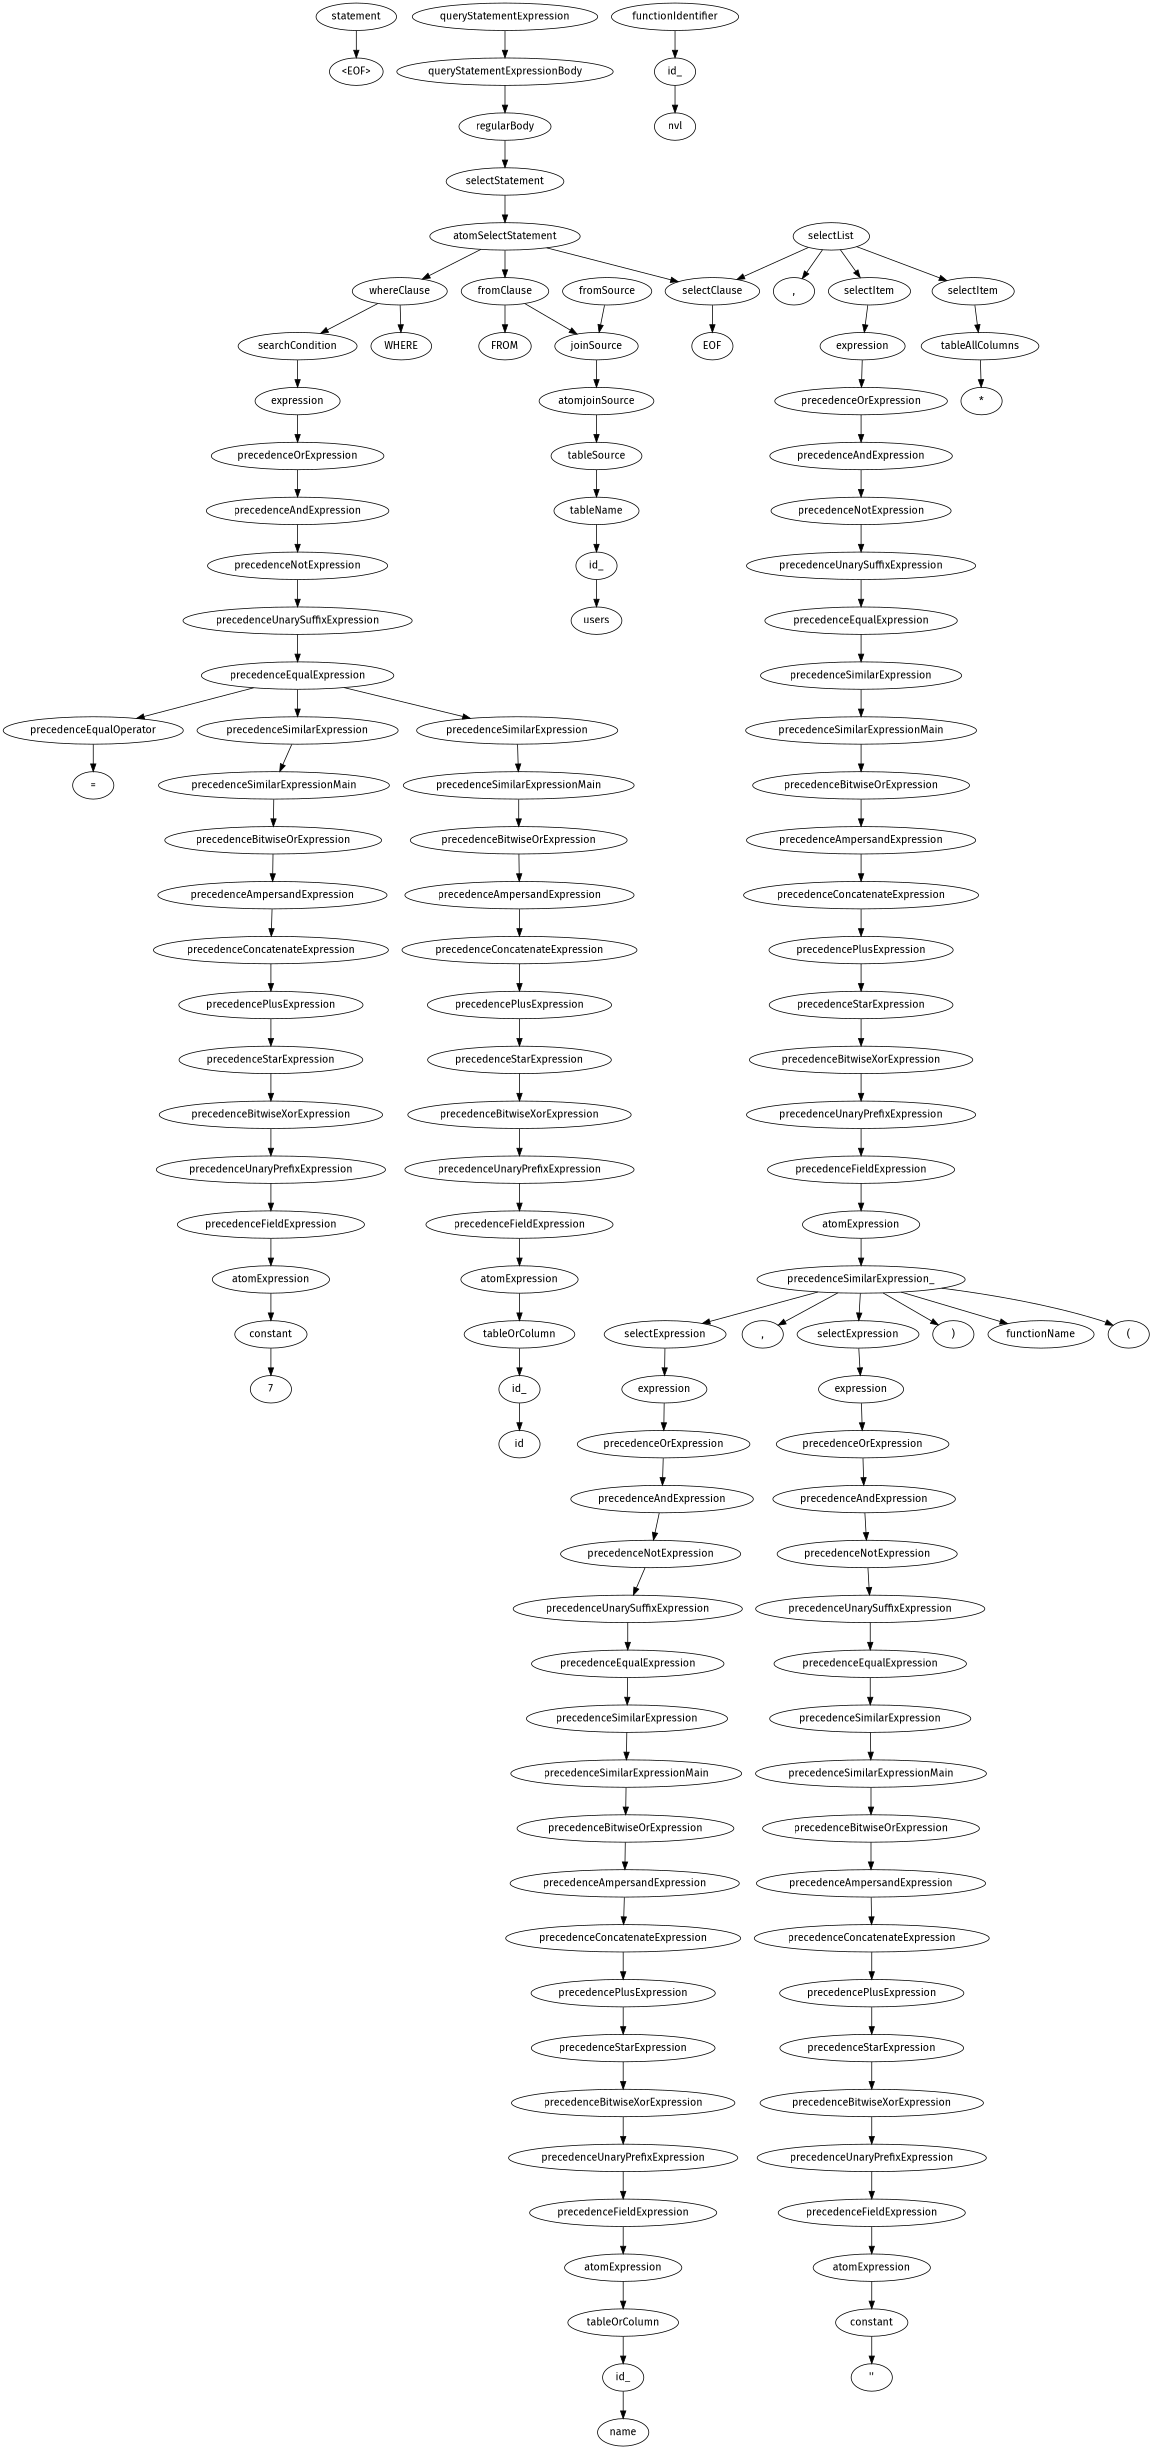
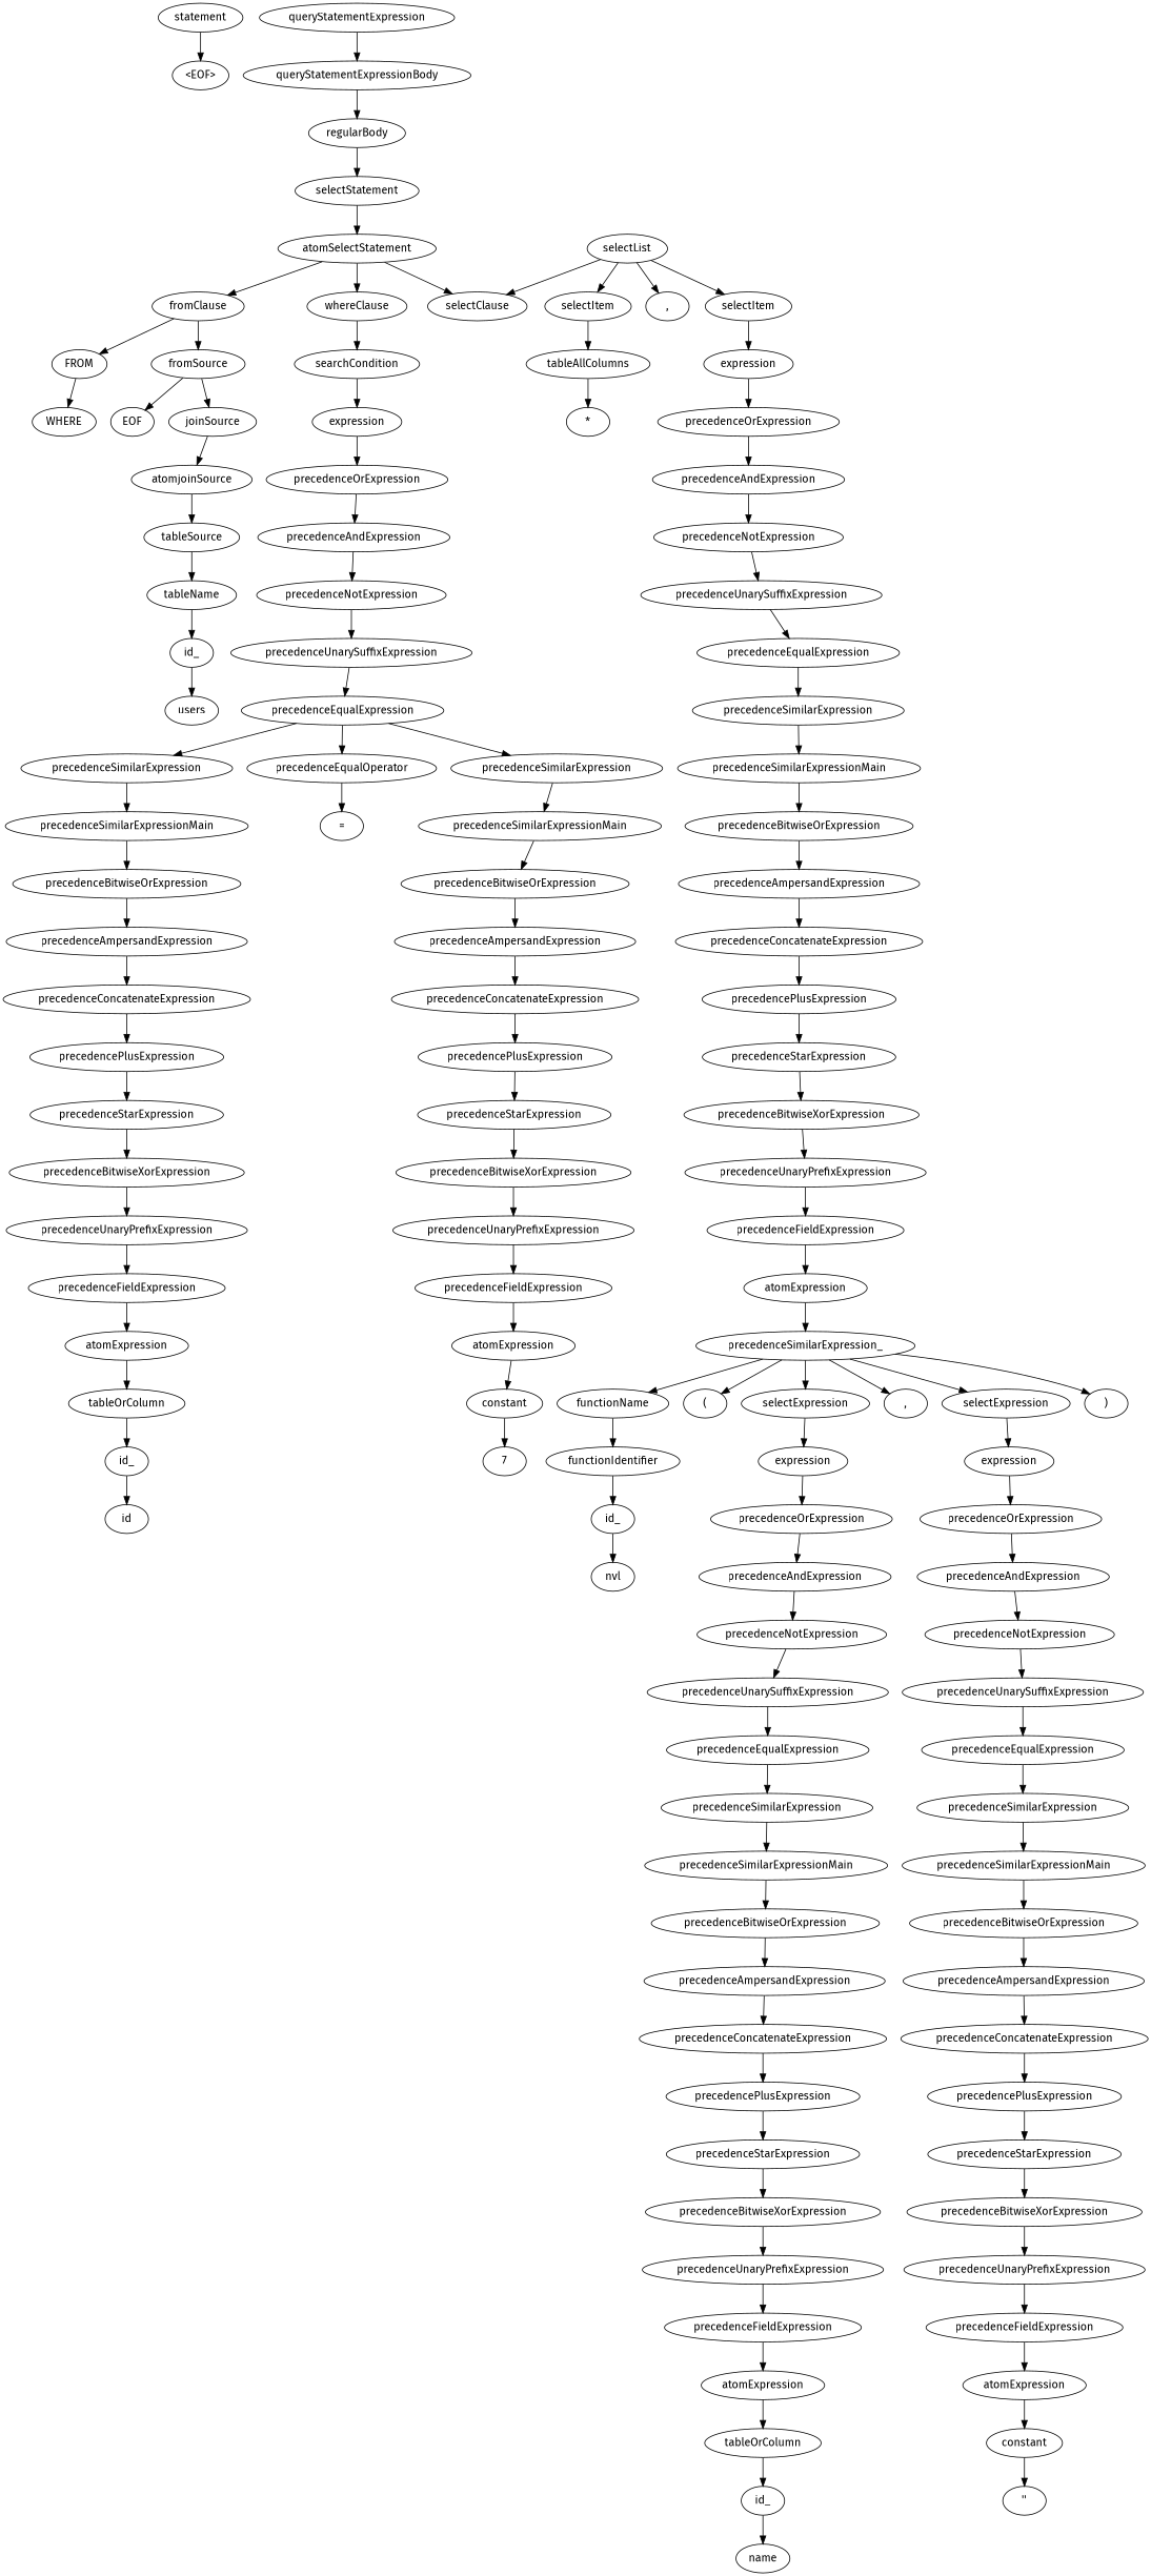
  digraph {
    fontname="Fira Sans"
    node [fontname="Fira Sans"]
    edge [fontname="Fira Sans"]
    n1 [label=statement]
    n2 [label="<EOF>"]
    n3 [label=queryStatementExpression]
    n4 [label=queryStatementExpressionBody]
    n5 [label=regularBody]
    n6 [label=selectStatement]
    n7 [label=atomSelectStatement]
    n8 [label=selectClause]
    n9 [label=fromClause]
    n10 [label=whereClause]
    n11 [label=EOF]
    n12 [label=FROM]
    n13 [label=fromSource]
    n14 [label=WHERE]
    n15 [label=searchCondition]
    n16 [label=selectList]
    n17 [label=selectItem]
    n18 [label=","]
    n19 [label=selectItem]
    n20 [label=tableAllColumns]
    n21 [label=expression]
    n22 [label="*"]
    n23 [label=precedenceOrExpression]
    n24 [label=precedenceAndExpression]
    n25 [label=precedenceNotExpression]
    n26 [label=precedenceUnarySuffixExpression]
    n27 [label=precedenceEqualExpression]
    n28 [label=precedenceSimilarExpression]
    n29 [label=precedenceSimilarExpressionMain]
    n30 [label=precedenceBitwiseOrExpression]
    n31 [label=precedenceAmpersandExpression]
    n32 [label=precedenceConcatenateExpression]
    n33 [label=precedencePlusExpression]
    n34 [label=precedenceStarExpression]
    n35 [label=precedenceBitwiseXorExpression]
    n36 [label=precedenceUnaryPrefixExpression]
    n37 [label=precedenceFieldExpression]
    n38 [label=atomExpression]
    n39 [label=precedenceSimilarExpression_]
    n40 [label=functionName]
    n41 [label="("]
    n42 [label=selectExpression]
    n43 [label=","]
    n44 [label=selectExpression]
    n45 [label=")"]
    n46 [label=functionIdentifier]
    n47 [label=expression]
    n48 [label=expression]
    n49 [label=id_]
    n50 [label=nvl]
    n51 [label=precedenceOrExpression]
    n52 [label=precedenceAndExpression]
    n53 [label=precedenceNotExpression]
    n54 [label=precedenceUnarySuffixExpression]
    n55 [label=precedenceEqualExpression]
    n56 [label=precedenceSimilarExpression]
    n57 [label=precedenceSimilarExpressionMain]
    n58 [label=precedenceBitwiseOrExpression]
    n59 [label=precedenceAmpersandExpression]
    n60 [label=precedenceConcatenateExpression]
    n61 [label=precedencePlusExpression]
    n62 [label=precedenceStarExpression]
    n63 [label=precedenceBitwiseXorExpression]
    n64 [label=precedenceUnaryPrefixExpression]
    n65 [label=precedenceFieldExpression]
    n66 [label=atomExpression]
    n67 [label=tableOrColumn]
    n68 [label=id_]
    n69 [label=name]
    n70 [label=precedenceOrExpression]
    n71 [label=precedenceAndExpression]
    n72 [label=precedenceNotExpression]
    n73 [label=precedenceUnarySuffixExpression]
    n74 [label=precedenceEqualExpression]
    n75 [label=precedenceSimilarExpression]
    n76 [label=precedenceSimilarExpressionMain]
    n77 [label=precedenceBitwiseOrExpression]
    n78 [label=precedenceAmpersandExpression]
    n79 [label=precedenceConcatenateExpression]
    n80 [label=precedencePlusExpression]
    n81 [label=precedenceStarExpression]
    n82 [label=precedenceBitwiseXorExpression]
    n83 [label=precedenceUnaryPrefixExpression]
    n84 [label=precedenceFieldExpression]
    n85 [label=atomExpression]
    n86 [label=constant]
    n87 [label="''"]
    n88 [label=joinSource]
    n89 [label=atomjoinSource]
    n90 [label=tableSource]
    n91 [label=tableName]
    n92 [label=id_]
    n93 [label=users]
    n94 [label=expression]
    n95 [label=precedenceOrExpression]
    n96 [label=precedenceAndExpression]
    n97 [label=precedenceNotExpression]
    n98 [label=precedenceUnarySuffixExpression]
    n99 [label=precedenceEqualExpression]
    n100 [label=precedenceSimilarExpression]
    n101 [label=precedenceEqualOperator]
    n102 [label=precedenceSimilarExpression]
    n103 [label=precedenceSimilarExpressionMain]
    n104 [label="="]
    n105 [label=precedenceSimilarExpressionMain]
    n106 [label=precedenceBitwiseOrExpression]
    n107 [label=precedenceAmpersandExpression]
    n108 [label=precedenceConcatenateExpression]
    n109 [label=precedencePlusExpression]
    n110 [label=precedenceStarExpression]
    n111 [label=precedenceBitwiseXorExpression]
    n112 [label=precedenceUnaryPrefixExpression]
    n113 [label=precedenceFieldExpression]
    n114 [label=atomExpression]
    n115 [label=tableOrColumn]
    n116 [label=id_]
    n117 [label=id]
    n118 [label=precedenceBitwiseOrExpression]
    n119 [label=precedenceAmpersandExpression]
    n120 [label=precedenceConcatenateExpression]
    n121 [label=precedencePlusExpression]
    n122 [label=precedenceStarExpression]
    n123 [label=precedenceBitwiseXorExpression]
    n124 [label=precedenceUnaryPrefixExpression]
    n125 [label=precedenceFieldExpression]
    n126 [label=atomExpression]
    n127 [label=constant]
    n128 [label=7]
    n1 -> n2
    n3 -> n4
    n4 -> n5
    n5 -> n6
    n6 -> n7
    n7 -> n8
    n7 -> n9
    n7 -> n10
-   n8 -> n11
+   n13 -> n11
    n9 -> n12
-   n9 -> n88
-   n10 -> n14
+   n9 -> n13
+   n12 -> n14
    n10 -> n15
    n13 -> n88
    n15 -> n94
    n16 -> n8
    n16 -> n17
    n16 -> n18
    n16 -> n19
    n17 -> n20
    n19 -> n21
    n20 -> n22
    n21 -> n23
    n23 -> n24
    n24 -> n25
    n25 -> n26
    n26 -> n27
    n27 -> n28
    n28 -> n29
    n29 -> n30
    n30 -> n31
    n31 -> n32
    n32 -> n33
    n33 -> n34
    n34 -> n35
    n35 -> n36
    n36 -> n37
    n37 -> n38
    n38 -> n39
    n39 -> n40
    n39 -> n41
    n39 -> n42
    n39 -> n43
    n39 -> n44
    n39 -> n45
+   n40 -> n46
    n42 -> n47
    n44 -> n48
    n46 -> n49
    n47 -> n51
    n48 -> n70
    n49 -> n50
    n51 -> n52
    n52 -> n53
    n53 -> n54
    n54 -> n55
    n55 -> n56
    n56 -> n57
    n57 -> n58
    n58 -> n59
    n59 -> n60
    n60 -> n61
    n61 -> n62
    n62 -> n63
    n63 -> n64
    n64 -> n65
    n65 -> n66
    n66 -> n67
    n67 -> n68
    n68 -> n69
    n70 -> n71
    n71 -> n72
    n72 -> n73
    n73 -> n74
    n74 -> n75
    n75 -> n76
    n76 -> n77
    n77 -> n78
    n78 -> n79
    n79 -> n80
    n80 -> n81
    n81 -> n82
    n82 -> n83
    n83 -> n84
    n84 -> n85
    n85 -> n86
    n86 -> n87
    n88 -> n89
    n89 -> n90
    n90 -> n91
    n91 -> n92
    n92 -> n93
    n94 -> n95
    n95 -> n96
    n96 -> n97
    n97 -> n98
    n98 -> n99
    n99 -> n100
    n99 -> n101
    n99 -> n102
    n100 -> n103
    n101 -> n104
    n102 -> n105
    n103 -> n106
    n105 -> n118
    n106 -> n107
    n107 -> n108
    n108 -> n109
    n109 -> n110
    n110 -> n111
    n111 -> n112
    n112 -> n113
    n113 -> n114
    n114 -> n115
    n115 -> n116
    n116 -> n117
    n118 -> n119
    n119 -> n120
    n120 -> n121
    n121 -> n122
    n122 -> n123
    n123 -> n124
    n124 -> n125
    n125 -> n126
    n126 -> n127
    n127 -> n128
  }
